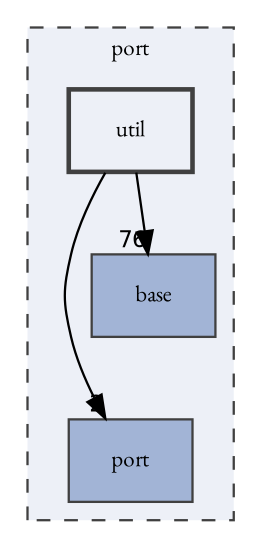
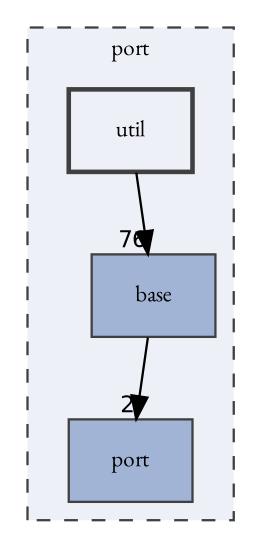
  digraph {
    compound=true
    fontname="EB Garamond"
    node [color=grey25 fillcolor="#a2b4d6" fontname="EB Garamond" fontsize=10 shape=box style="filled,"]
    edge [fontname="EB Garamond" fontsize=10 labeldistance=1.5 labelfontname=Helvetica labelfontsize=10]
    n1 [label=port]
    n2 [label=base]
    n3 [fillcolor="#edf0f7" label=util style="filled,bold,"]
    subgraph cluster_1 {
      bgcolor="#edf0f7"
      fontsize=10
      label=port
      pencolor=grey25
      style="filled,dashed,"
      n1
      n2
      n3
    }
-   n3 -> n1 [headlabel=2]
+   n2 -> n1 [headlabel=2]
    n3 -> n2 [headlabel=76]
  }
